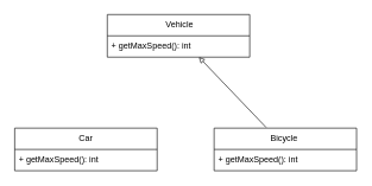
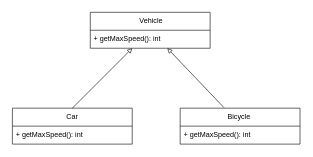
  <mxCell id="0" />
  <mxCell id="1" parent="0" />
  <mxCell id="2" value="&amp;nbsp;Vehicle" style="swimlane;fontStyle=0;childLayout=stackLayout;horizontal=1;startSize=30;horizontalStack=0;resizeParent=1;resizeParentMax=0;resizeLast=0;collapsible=1;marginBottom=0;whiteSpace=wrap;html=1;" vertex="1" parent="1"><mxGeometry x="150" y="20" width="200" height="60" as="geometry" /></mxCell>
  <mxCell id="3" value="+ getMaxSpeed(): int&amp;nbsp;" style="text;strokeColor=none;fillColor=none;align=left;verticalAlign=middle;spacingLeft=4;spacingRight=4;overflow=hidden;points=[[0,0.5],[1,0.5]];portConstraint=eastwest;rotatable=0;whiteSpace=wrap;html=1;" vertex="1" parent="2"><mxGeometry y="30" width="200" height="30" as="geometry" /></mxCell>
  <mxCell id="4" value="Car" style="swimlane;fontStyle=0;childLayout=stackLayout;horizontal=1;startSize=30;horizontalStack=0;resizeParent=1;resizeParentMax=0;resizeLast=0;collapsible=1;marginBottom=0;whiteSpace=wrap;html=1;" vertex="1" parent="1"><mxGeometry x="20" y="180" width="200" height="60" as="geometry" /></mxCell>
  <mxCell id="5" value="+ getMaxSpeed(): int&amp;nbsp;" style="text;strokeColor=none;fillColor=none;align=left;verticalAlign=middle;spacingLeft=4;spacingRight=4;overflow=hidden;points=[[0,0.5],[1,0.5]];portConstraint=eastwest;rotatable=0;whiteSpace=wrap;html=1;" vertex="1" parent="4"><mxGeometry y="30" width="200" height="30" as="geometry" /></mxCell>
  <mxCell id="6" value="Bicycle&amp;nbsp;" style="swimlane;fontStyle=0;childLayout=stackLayout;horizontal=1;startSize=30;horizontalStack=0;resizeParent=1;resizeParentMax=0;resizeLast=0;collapsible=1;marginBottom=0;whiteSpace=wrap;html=1;" vertex="1" parent="1"><mxGeometry x="300" y="180" width="200" height="60" as="geometry" /></mxCell>
  <mxCell id="7" value="+ getMaxSpeed(): int&amp;nbsp;" style="text;strokeColor=none;fillColor=none;align=left;verticalAlign=middle;spacingLeft=4;spacingRight=4;overflow=hidden;points=[[0,0.5],[1,0.5]];portConstraint=eastwest;rotatable=0;whiteSpace=wrap;html=1;" vertex="1" parent="6"><mxGeometry y="30" width="200" height="30" as="geometry" /></mxCell>
+ <mxCell id="8" style="endArrow=block;endFill=0;html=1;exitX=0.5;exitY=0;exitDx=0;exitDy=0;" edge="1" parent="1" source="4" target="2"><mxGeometry relative="1" as="geometry"><mxPoint x="130" y="160" as="sourcePoint" /><mxPoint x="230" y="80" as="targetPoint" /></mxGeometry></mxCell>
  <mxCell id="9" style="endArrow=block;endFill=0;html=1;exitX=0.365;exitY=-0.017;exitDx=0;exitDy=0;exitPerimeter=0;" edge="1" parent="1" source="6" target="2"><mxGeometry relative="1" as="geometry"><mxPoint x="380" y="160" as="sourcePoint" /><mxPoint x="280" y="80" as="targetPoint" /><Array as="points" /></mxGeometry></mxCell>
